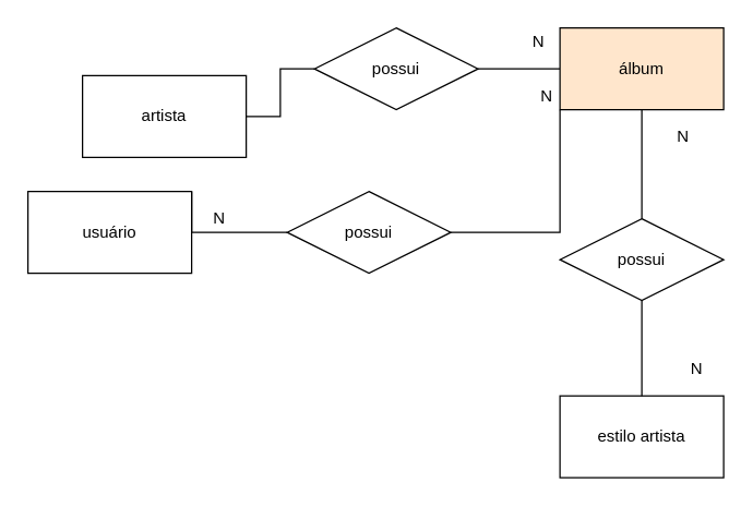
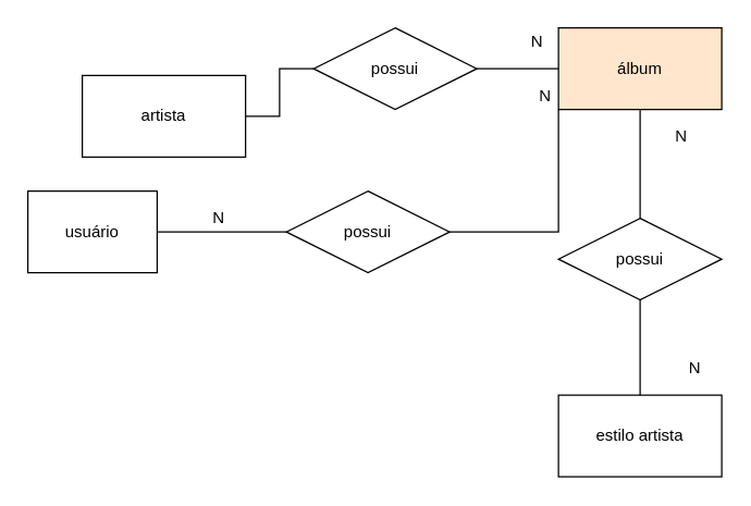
  <mxCell id="0" />
  <mxCell id="1" parent="0" />
  <mxCell id="2" style="edgeStyle=orthogonalEdgeStyle;rounded=0;orthogonalLoop=1;jettySize=auto;html=1;exitX=1;exitY=0.5;exitDx=0;exitDy=0;entryX=0;entryY=0.5;entryDx=0;entryDy=0;endArrow=none;endFill=0;" edge="1" parent="1" source="3" target="5"><mxGeometry relative="1" as="geometry" /></mxCell>
  <mxCell id="3" value="artista" style="rounded=0;whiteSpace=wrap;html=1;" vertex="1" parent="1"><mxGeometry x="60" y="55" width="120" height="60" as="geometry" /></mxCell>
  <mxCell id="4" style="edgeStyle=orthogonalEdgeStyle;rounded=0;orthogonalLoop=1;jettySize=auto;html=1;exitX=1;exitY=0.5;exitDx=0;exitDy=0;entryX=0;entryY=0.5;entryDx=0;entryDy=0;endArrow=none;endFill=0;" edge="1" parent="1" source="5" target="7"><mxGeometry relative="1" as="geometry" /></mxCell>
  <mxCell id="5" value="possui" style="shape=rhombus;perimeter=rhombusPerimeter;whiteSpace=wrap;html=1;align=center;" vertex="1" parent="1"><mxGeometry x="230" y="20" width="120" height="60" as="geometry" /></mxCell>
  <mxCell id="6" style="edgeStyle=orthogonalEdgeStyle;rounded=0;orthogonalLoop=1;jettySize=auto;html=1;exitX=0.5;exitY=1;exitDx=0;exitDy=0;entryX=0.5;entryY=0;entryDx=0;entryDy=0;endArrow=none;endFill=0;" edge="1" parent="1" source="7" target="10"><mxGeometry relative="1" as="geometry" /></mxCell>
  <mxCell id="7" value="álbum" style="rounded=0;whiteSpace=wrap;html=1;fillColor=#ffe6cc;" vertex="1" parent="1"><mxGeometry x="410" y="20" width="120" height="60" as="geometry" /></mxCell>
  <mxCell id="8" value="estilo artista" style="rounded=0;whiteSpace=wrap;html=1;" vertex="1" parent="1"><mxGeometry x="410" y="290" width="120" height="60" as="geometry" /></mxCell>
  <mxCell id="9" style="edgeStyle=orthogonalEdgeStyle;rounded=0;orthogonalLoop=1;jettySize=auto;html=1;exitX=0.5;exitY=1;exitDx=0;exitDy=0;entryX=0.5;entryY=0;entryDx=0;entryDy=0;endArrow=none;endFill=0;" edge="1" parent="1" source="10" target="8"><mxGeometry relative="1" as="geometry" /></mxCell>
  <mxCell id="10" value="possui" style="shape=rhombus;perimeter=rhombusPerimeter;whiteSpace=wrap;html=1;align=center;" vertex="1" parent="1"><mxGeometry x="410" y="160" width="120" height="60" as="geometry" /></mxCell>
  <mxCell id="11" style="edgeStyle=orthogonalEdgeStyle;rounded=0;orthogonalLoop=1;jettySize=auto;html=1;exitX=1;exitY=0;exitDx=0;exitDy=0;entryX=0;entryY=0.5;entryDx=0;entryDy=0;endArrow=none;endFill=0;" edge="1" parent="1" source="12" target="17"><mxGeometry relative="1" as="geometry"><Array as="points"><mxPoint x="200" y="170" /><mxPoint x="200" y="170" /></Array></mxGeometry></mxCell>
- <mxCell id="12" value="usuário" style="rounded=0;whiteSpace=wrap;html=1;" vertex="1" parent="1"><mxGeometry x="20" y="140" width="120" height="60" as="geometry" /></mxCell>
+ <mxCell id="12" value="usuário" style="rounded=0;whiteSpace=wrap;html=1;" vertex="1" parent="1"><mxGeometry x="20" y="140" width="95" height="60" as="geometry" /></mxCell>
  <mxCell id="13" value="N" style="text;html=1;align=center;verticalAlign=middle;resizable=0;points=[];autosize=1;strokeColor=none;" vertex="1" parent="1"><mxGeometry x="500" y="260" width="20" height="20" as="geometry" /></mxCell>
  <mxCell id="14" value="N" style="text;html=1;align=center;verticalAlign=middle;resizable=0;points=[];autosize=1;strokeColor=none;" vertex="1" parent="1"><mxGeometry x="490" y="90" width="20" height="20" as="geometry" /></mxCell>
  <mxCell id="15" value="N" style="text;html=1;align=center;verticalAlign=middle;resizable=0;points=[];autosize=1;strokeColor=none;" vertex="1" parent="1"><mxGeometry x="384" y="20" width="20" height="20" as="geometry" /></mxCell>
  <mxCell id="16" style="edgeStyle=orthogonalEdgeStyle;rounded=0;orthogonalLoop=1;jettySize=auto;html=1;exitX=1;exitY=0.5;exitDx=0;exitDy=0;endArrow=none;endFill=0;entryX=0;entryY=1;entryDx=0;entryDy=0;" edge="1" parent="1" source="17" target="7"><mxGeometry relative="1" as="geometry"><mxPoint x="410" y="90" as="targetPoint" /></mxGeometry></mxCell>
  <mxCell id="17" value="possui" style="shape=rhombus;perimeter=rhombusPerimeter;whiteSpace=wrap;html=1;align=center;" vertex="1" parent="1"><mxGeometry x="210" y="140" width="120" height="60" as="geometry" /></mxCell>
  <mxCell id="18" value="N" style="text;html=1;align=center;verticalAlign=middle;resizable=0;points=[];autosize=1;strokeColor=none;" vertex="1" parent="1"><mxGeometry x="150" y="150" width="20" height="20" as="geometry" /></mxCell>
  <mxCell id="19" value="N" style="text;html=1;align=center;verticalAlign=middle;resizable=0;points=[];autosize=1;strokeColor=none;" vertex="1" parent="1"><mxGeometry x="390" y="60" width="20" height="20" as="geometry" /></mxCell>
